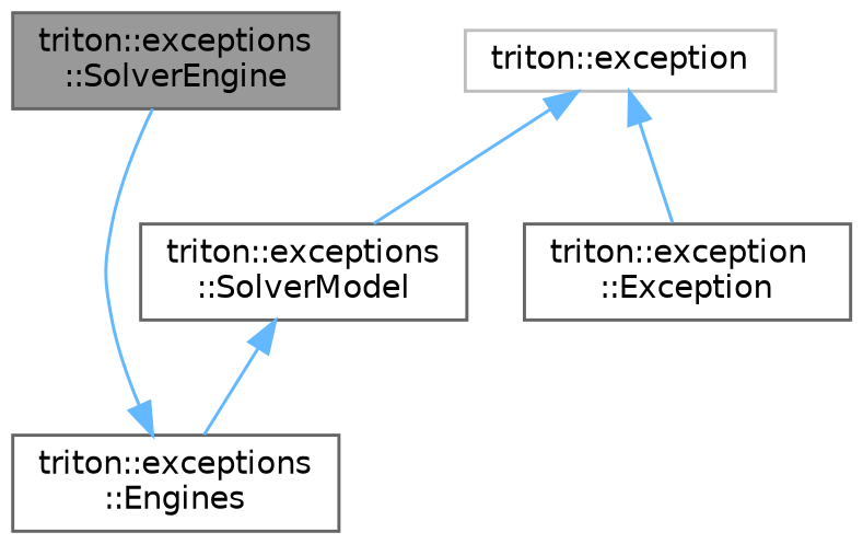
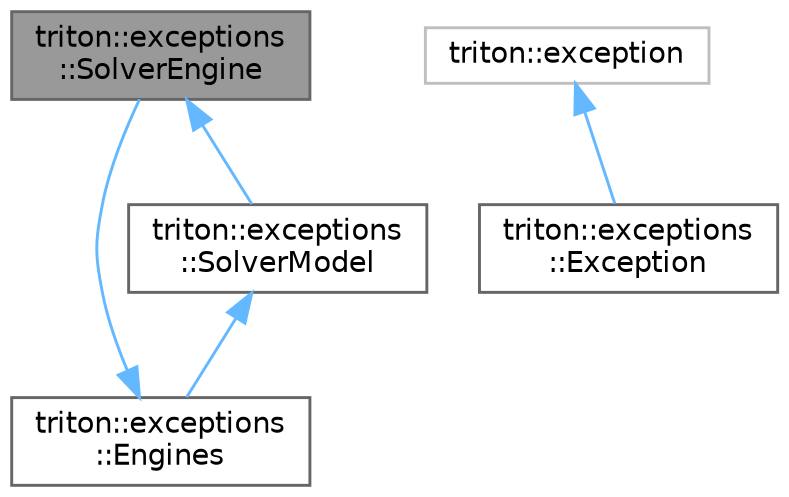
  digraph {
    node [color=gray40 fillcolor=white fontname=Helvetica fontsize=10 shape=box style=filled]
    edge [color=steelblue1 dir=back fontname=Helvetica fontsize=10 labelfontname=Helvetica labelfontsize=10 style=solid]
    n1 [fillcolor=grey60 fontcolor=black height=0.2 label="triton::exceptions\l::SolverEngine" width=0.4]
    n2 [height=0.2 label="triton::exceptions\l::SolverModel" width=0.4]
    n3 [height=0.2 label="triton::exceptions\l::Engines" width=0.4]
-   n4 [height=0.2 label="triton::exception\l::Exception" width=0.4]
+   n4 [height=0.2 label="triton::exceptions\l::Exception" width=0.4]
    n5 [color=grey75 height=0.2 label="triton::exception" width=0.4]
-   n5 -> n2
+   n1 -> n2
    n2 -> n3
    n3 -> n1
    n5 -> n4
  }
